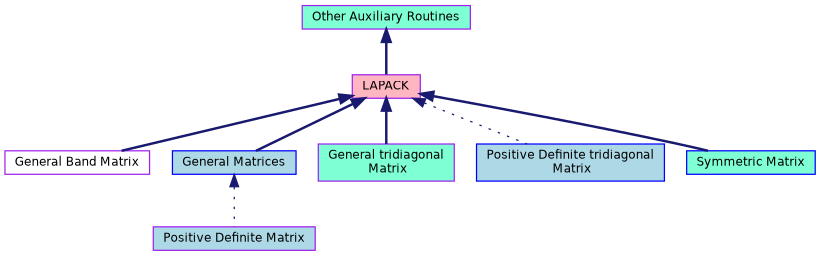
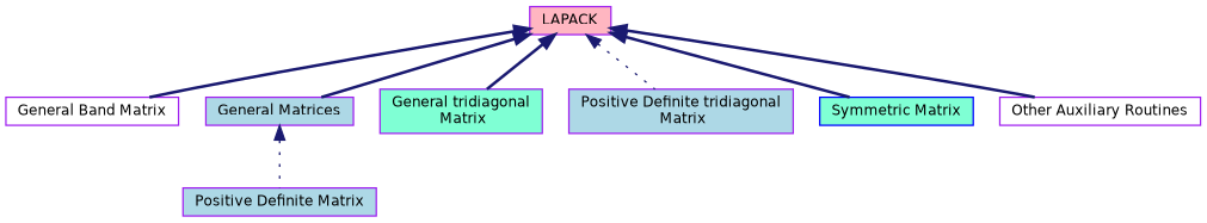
  digraph {
    rankdir=TB
    node [color=purple fillcolor=lightblue fontname=Helvetica fontsize=10 shape=record style=filled]
    edge [color=midnightblue dir=back fontname=Helvetica fontsize=10 labelfontname=Helvetica labelfontsize=10 shape=plaintext style=bold]
    n1 [fillcolor=white height=0.2 label="General Band Matrix" width=0.4]
-   n2 [color=blue height=0.2 label="General Matrices" width=0.4]
+   n2 [height=0.2 label="General Matrices" width=0.4]
    n3 [height=0.2 label="Positive Definite Matrix" width=0.4]
    n4 [fillcolor=aquamarine height=0.2 label="General tridiagonal\l Matrix" width=0.4]
    n5 [fillcolor=lightpink fontcolor=black height=0.2 label=LAPACK width=0.4]
-   n6 [color=blue height=0.2 label="Positive Definite tridiagonal\l Matrix" width=0.4]
+   n6 [height=0.2 label="Positive Definite tridiagonal\l Matrix" width=0.4]
    n7 [color=blue fillcolor=aquamarine height=0.2 label="Symmetric Matrix" width=0.4]
-   n8 [fillcolor=aquamarine height=0.2 label="Other Auxiliary Routines" width=0.4]
+   n8 [fillcolor=white height=0.2 label="Other Auxiliary Routines" width=0.4]
    n2 -> n3 [style=dotted]
    n5 -> n1
    n5 -> n2
    n5 -> n4
    n5 -> n6 [style=dotted]
    n5 -> n7
-   n8 -> n5
+   n5 -> n8
  }
